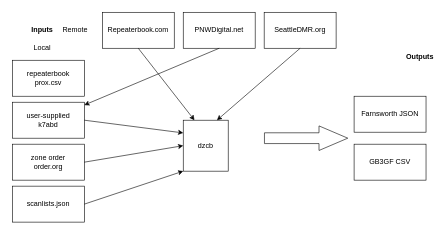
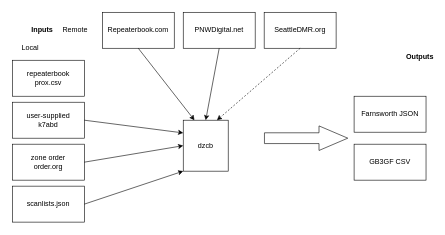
  <mxCell id="0" />
  <mxCell id="1" parent="0" />
  <mxCell id="2" value="dzcb" style="rounded=0;whiteSpace=wrap;html=1;" vertex="1" parent="1"><mxGeometry x="305" y="200" width="75" height="85" as="geometry" /></mxCell>
  <mxCell id="3" value="&lt;div&gt;user-supplied&lt;/div&gt;&lt;div&gt;k7abd&lt;/div&gt;" style="rounded=0;whiteSpace=wrap;html=1;" vertex="1" parent="1"><mxGeometry x="20" y="170" width="120" height="60" as="geometry" /></mxCell>
  <mxCell id="4" value="&lt;div&gt;zone order&lt;/div&gt;&lt;div&gt;order.org&lt;br&gt;&lt;/div&gt;" style="rounded=0;whiteSpace=wrap;html=1;" vertex="1" parent="1"><mxGeometry x="20" y="240" width="120" height="60" as="geometry" /></mxCell>
  <mxCell id="5" value="scanlists.json" style="rounded=0;whiteSpace=wrap;html=1;" vertex="1" parent="1"><mxGeometry x="20" y="310" width="120" height="60" as="geometry" /></mxCell>
  <mxCell id="6" value="&lt;div&gt;repeaterbook&lt;/div&gt;&lt;div&gt;prox.csv&lt;br&gt;&lt;/div&gt;" style="rounded=0;whiteSpace=wrap;html=1;" vertex="1" parent="1"><mxGeometry x="20" y="100" width="120" height="60" as="geometry" /></mxCell>
  <mxCell id="7" value="&lt;div&gt;PNWDigital.net&lt;/div&gt;" style="rounded=0;whiteSpace=wrap;html=1;" vertex="1" parent="1"><mxGeometry x="305" y="20" width="120" height="60" as="geometry" /></mxCell>
  <mxCell id="8" value="&lt;div&gt;SeattleDMR.org&lt;/div&gt;" style="rounded=0;whiteSpace=wrap;html=1;" vertex="1" parent="1"><mxGeometry x="440" y="20" width="120" height="60" as="geometry" /></mxCell>
  <mxCell id="9" value="Repeaterbook.com" style="rounded=0;whiteSpace=wrap;html=1;" vertex="1" parent="1"><mxGeometry x="170" y="20" width="120" height="60" as="geometry" /></mxCell>
  <mxCell id="10" value="Farnsworth JSON" style="rounded=0;whiteSpace=wrap;html=1;" vertex="1" parent="1"><mxGeometry x="590" y="160" width="120" height="60" as="geometry" /></mxCell>
  <mxCell id="11" value="GB3GF CSV" style="rounded=0;whiteSpace=wrap;html=1;" vertex="1" parent="1"><mxGeometry x="590" y="240" width="120" height="60" as="geometry" /></mxCell>
  <mxCell id="12" value="Inputs" style="text;html=1;strokeColor=none;fillColor=none;align=center;verticalAlign=middle;whiteSpace=wrap;rounded=0;fontStyle=1" vertex="1" parent="1"><mxGeometry x="50" y="40" width="40" height="20" as="geometry" /></mxCell>
- <mxCell id="13" value="Local" style="text;html=1;strokeColor=none;fillColor=none;align=center;verticalAlign=middle;whiteSpace=wrap;rounded=0;" vertex="1" parent="1"><mxGeometry x="50" y="70" width="40" height="20" as="geometry" /></mxCell>
+ <mxCell id="13" value="Local" style="text;html=1;strokeColor=none;fillColor=none;align=center;verticalAlign=middle;whiteSpace=wrap;rounded=0;" vertex="1" parent="1"><mxGeometry x="30" y="70" width="40" height="20" as="geometry" /></mxCell>
  <mxCell id="14" value="Remote" style="text;html=1;strokeColor=none;fillColor=none;align=center;verticalAlign=middle;whiteSpace=wrap;rounded=0;" vertex="1" parent="1"><mxGeometry x="105" y="40" width="40" height="20" as="geometry" /></mxCell>
  <mxCell id="15" value="Outputs" style="text;html=1;strokeColor=none;fillColor=none;align=center;verticalAlign=middle;whiteSpace=wrap;rounded=0;fontStyle=1" vertex="1" parent="1"><mxGeometry x="680" y="85" width="40" height="20" as="geometry" /></mxCell>
  <mxCell id="16" value="" style="endArrow=classic;html=1;exitX=1;exitY=0.5;exitDx=0;exitDy=0;entryX=0;entryY=0.25;entryDx=0;entryDy=0;" edge="1" parent="1" source="3" target="2"><mxGeometry width="50" height="50" relative="1" as="geometry"><mxPoint x="280" y="190" as="sourcePoint" /><mxPoint x="305" y="210" as="targetPoint" /></mxGeometry></mxCell>
  <mxCell id="17" value="" style="endArrow=classic;html=1;exitX=1;exitY=0.5;exitDx=0;exitDy=0;entryX=0;entryY=0.5;entryDx=0;entryDy=0;" edge="1" parent="1" source="4" target="2"><mxGeometry width="50" height="50" relative="1" as="geometry"><mxPoint x="280" y="190" as="sourcePoint" /><mxPoint x="310" y="220" as="targetPoint" /></mxGeometry></mxCell>
  <mxCell id="18" value="" style="endArrow=classic;html=1;exitX=1;exitY=0.5;exitDx=0;exitDy=0;entryX=0;entryY=1;entryDx=0;entryDy=0;" edge="1" parent="1" source="5" target="2"><mxGeometry width="50" height="50" relative="1" as="geometry"><mxPoint x="280" y="190" as="sourcePoint" /><mxPoint x="310" y="240" as="targetPoint" /></mxGeometry></mxCell>
- <mxCell id="19" value="" style="endArrow=classic;html=1;exitX=0.5;exitY=1;exitDx=0;exitDy=0;" edge="1" parent="1" source="7" target="3"><mxGeometry width="50" height="50" relative="1" as="geometry"><mxPoint x="280" y="250" as="sourcePoint" /><mxPoint x="330" y="200" as="targetPoint" /></mxGeometry></mxCell>
- <mxCell id="20" value="" style="endArrow=classic;html=1;exitX=0.5;exitY=1;exitDx=0;exitDy=0;entryX=0.75;entryY=0;entryDx=0;entryDy=0;" edge="1" parent="1" source="8" target="2"><mxGeometry width="50" height="50" relative="1" as="geometry"><mxPoint x="280" y="250" as="sourcePoint" /><mxPoint x="330" y="200" as="targetPoint" /></mxGeometry></mxCell>
+ <mxCell id="19" value="" style="endArrow=classic;html=1;exitX=0.5;exitY=1;exitDx=0;exitDy=0;entryX=0.5;entryY=0;entryDx=0;entryDy=0;" edge="1" parent="1" source="7" target="2"><mxGeometry width="50" height="50" relative="1" as="geometry"><mxPoint x="280" y="250" as="sourcePoint" /><mxPoint x="330" y="200" as="targetPoint" /></mxGeometry></mxCell>
+ <mxCell id="20" value="" style="endArrow=classic;html=1;exitX=0.5;exitY=1;exitDx=0;exitDy=0;entryX=0.75;entryY=0;entryDx=0;entryDy=0;dashed=1;" edge="1" parent="1" source="8" target="2"><mxGeometry width="50" height="50" relative="1" as="geometry"><mxPoint x="280" y="250" as="sourcePoint" /><mxPoint x="330" y="200" as="targetPoint" /></mxGeometry></mxCell>
  <mxCell id="21" value="" style="endArrow=classic;html=1;exitX=0.5;exitY=1;exitDx=0;exitDy=0;entryX=0.25;entryY=0;entryDx=0;entryDy=0;" edge="1" parent="1" source="9" target="2"><mxGeometry width="50" height="50" relative="1" as="geometry"><mxPoint x="280" y="250" as="sourcePoint" /><mxPoint x="280" y="160" as="targetPoint" /></mxGeometry></mxCell>
  <mxCell id="22" value="" style="shape=flexArrow;endArrow=classic;html=1;width=18;endSize=15.67;endWidth=22;" edge="1" parent="1"><mxGeometry width="50" height="50" relative="1" as="geometry"><mxPoint x="440" y="230" as="sourcePoint" /><mxPoint x="580" y="230" as="targetPoint" /></mxGeometry></mxCell>
